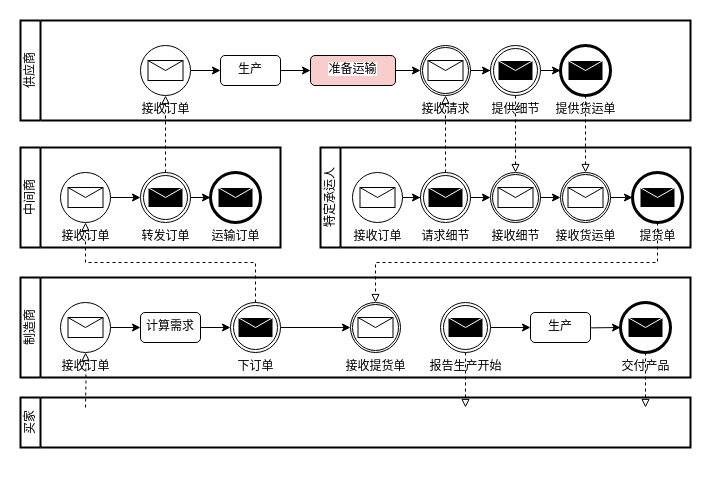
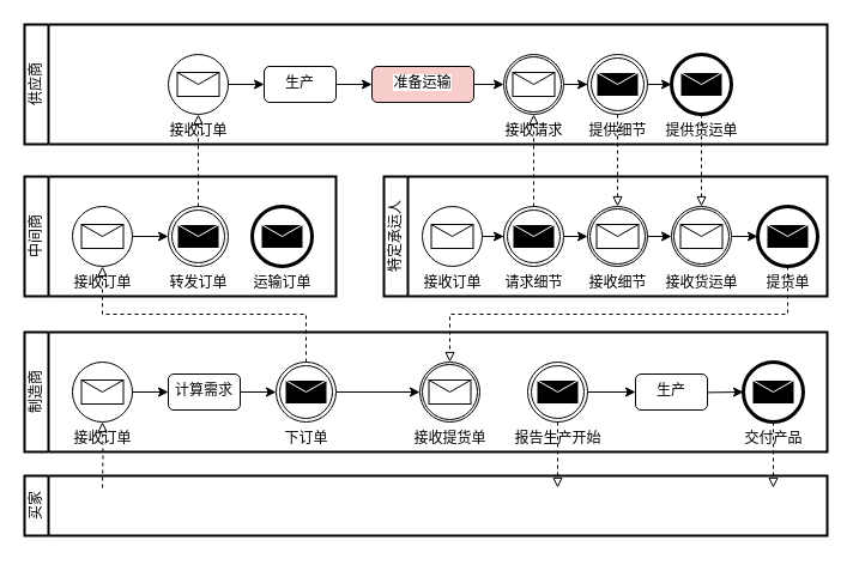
  <mxCell id="0" />
  <mxCell id="1" parent="0" />
  <mxCell id="2" value="供应商" style="swimlane;html=1;startSize=20;fontStyle=0;collapsible=0;horizontal=0;swimlaneLine=1;swimlaneFillColor=#ffffff;strokeWidth=2;whiteSpace=wrap;" vertex="1" parent="1"><mxGeometry x="20" y="20" width="670" height="100" as="geometry" /></mxCell>
  <mxCell id="3" value="" style="edgeStyle=orthogonalEdgeStyle;rounded=0;orthogonalLoop=1;jettySize=auto;html=1;" edge="1" parent="2" source="4" target="6"><mxGeometry relative="1" as="geometry" /></mxCell>
  <mxCell id="4" value="接收订单" style="points=[[0.145,0.145,0],[0.5,0,0],[0.855,0.145,0],[1,0.5,0],[0.855,0.855,0],[0.5,1,0],[0.145,0.855,0],[0,0.5,0]];shape=mxgraph.bpmn.event;html=1;verticalLabelPosition=bottom;labelBackgroundColor=#ffffff;verticalAlign=top;align=center;perimeter=ellipsePerimeter;outlineConnect=0;aspect=fixed;outline=standard;symbol=message;" vertex="1" parent="2"><mxGeometry x="120" y="25" width="50" height="50" as="geometry" /></mxCell>
  <mxCell id="5" value="" style="edgeStyle=orthogonalEdgeStyle;rounded=0;orthogonalLoop=1;jettySize=auto;html=1;" edge="1" parent="2" source="6" target="8"><mxGeometry relative="1" as="geometry" /></mxCell>
  <mxCell id="6" value="生产" style="rounded=1;whiteSpace=wrap;html=1;verticalAlign=top;labelBackgroundColor=#ffffff;" vertex="1" parent="2"><mxGeometry x="200" y="35" width="60" height="30" as="geometry" /></mxCell>
  <mxCell id="7" style="edgeStyle=orthogonalEdgeStyle;rounded=0;orthogonalLoop=1;jettySize=auto;html=1;exitX=1;exitY=0.5;exitDx=0;exitDy=0;" edge="1" parent="2" source="8" target="10"><mxGeometry relative="1" as="geometry" /></mxCell>
  <mxCell id="8" value="准备运输" style="whiteSpace=wrap;html=1;verticalAlign=top;rounded=1;labelBackgroundColor=#ffffff;fillColor=#f8cecc;" vertex="1" parent="2"><mxGeometry x="290" y="35" width="85" height="30" as="geometry" /></mxCell>
  <mxCell id="9" style="edgeStyle=orthogonalEdgeStyle;rounded=0;orthogonalLoop=1;jettySize=auto;html=1;exitX=1;exitY=0.5;exitDx=0;exitDy=0;exitPerimeter=0;" edge="1" parent="2" source="10" target="12"><mxGeometry relative="1" as="geometry" /></mxCell>
  <mxCell id="10" value="接收请求" style="points=[[0.145,0.145,0],[0.5,0,0],[0.855,0.145,0],[1,0.5,0],[0.855,0.855,0],[0.5,1,0],[0.145,0.855,0],[0,0.5,0]];shape=mxgraph.bpmn.event;html=1;verticalLabelPosition=bottom;labelBackgroundColor=#ffffff;verticalAlign=top;align=center;perimeter=ellipsePerimeter;outlineConnect=0;aspect=fixed;outline=boundInt;symbol=message;" vertex="1" parent="2"><mxGeometry x="400" y="25" width="50" height="50" as="geometry" /></mxCell>
  <mxCell id="11" style="edgeStyle=orthogonalEdgeStyle;rounded=0;orthogonalLoop=1;jettySize=auto;html=1;exitX=1;exitY=0.5;exitDx=0;exitDy=0;exitPerimeter=0;" edge="1" parent="2" source="12" target="13"><mxGeometry relative="1" as="geometry" /></mxCell>
  <mxCell id="12" value="提供细节" style="points=[[0.145,0.145,0],[0.5,0,0],[0.855,0.145,0],[1,0.5,0],[0.855,0.855,0],[0.5,1,0],[0.145,0.855,0],[0,0.5,0]];shape=mxgraph.bpmn.event;html=1;verticalLabelPosition=bottom;labelBackgroundColor=#ffffff;verticalAlign=top;align=center;perimeter=ellipsePerimeter;outlineConnect=0;aspect=fixed;outline=throwing;symbol=message;" vertex="1" parent="2"><mxGeometry x="470" y="25" width="50" height="50" as="geometry" /></mxCell>
  <mxCell id="13" value="提供货运单" style="points=[[0.145,0.145,0],[0.5,0,0],[0.855,0.145,0],[1,0.5,0],[0.855,0.855,0],[0.5,1,0],[0.145,0.855,0],[0,0.5,0]];shape=mxgraph.bpmn.event;html=1;verticalLabelPosition=bottom;labelBackgroundColor=#ffffff;verticalAlign=top;align=center;perimeter=ellipsePerimeter;outlineConnect=0;aspect=fixed;outline=end;symbol=message;" vertex="1" parent="2"><mxGeometry x="540" y="25" width="50" height="50" as="geometry" /></mxCell>
  <mxCell id="14" style="edgeStyle=orthogonalEdgeStyle;rounded=0;orthogonalLoop=1;jettySize=auto;html=1;exitX=0.5;exitY=1;exitDx=0;exitDy=0;exitPerimeter=0;" edge="1" parent="2" source="10" target="10"><mxGeometry relative="1" as="geometry" /></mxCell>
  <mxCell id="15" value="中间商" style="swimlane;html=1;startSize=20;fontStyle=0;collapsible=0;horizontal=0;swimlaneLine=1;swimlaneFillColor=#ffffff;strokeWidth=2;whiteSpace=wrap;" vertex="1" parent="1"><mxGeometry x="20" y="147" width="260" height="100" as="geometry" /></mxCell>
  <mxCell id="16" value="" style="edgeStyle=orthogonalEdgeStyle;rounded=0;orthogonalLoop=1;jettySize=auto;html=1;entryX=0;entryY=0.5;entryDx=0;entryDy=0;entryPerimeter=0;" edge="1" parent="15" source="17" target="19"><mxGeometry relative="1" as="geometry"><mxPoint x="170" y="50" as="targetPoint" /></mxGeometry></mxCell>
  <mxCell id="17" value="接收订单" style="points=[[0.145,0.145,0],[0.5,0,0],[0.855,0.145,0],[1,0.5,0],[0.855,0.855,0],[0.5,1,0],[0.145,0.855,0],[0,0.5,0]];shape=mxgraph.bpmn.event;html=1;verticalLabelPosition=bottom;labelBackgroundColor=#ffffff;verticalAlign=top;align=center;perimeter=ellipsePerimeter;outlineConnect=0;aspect=fixed;outline=standard;symbol=message;" vertex="1" parent="15"><mxGeometry x="40" y="25" width="50" height="50" as="geometry" /></mxCell>
- <mxCell id="18" style="edgeStyle=orthogonalEdgeStyle;rounded=0;orthogonalLoop=1;jettySize=auto;html=1;exitX=1;exitY=0.5;exitDx=0;exitDy=0;exitPerimeter=0;" edge="1" parent="15" source="19" target="20"><mxGeometry relative="1" as="geometry" /></mxCell>
  <mxCell id="19" value="转发订单" style="points=[[0.145,0.145,0],[0.5,0,0],[0.855,0.145,0],[1,0.5,0],[0.855,0.855,0],[0.5,1,0],[0.145,0.855,0],[0,0.5,0]];shape=mxgraph.bpmn.event;html=1;verticalLabelPosition=bottom;labelBackgroundColor=#ffffff;verticalAlign=top;align=center;perimeter=ellipsePerimeter;outlineConnect=0;aspect=fixed;outline=throwing;symbol=message;" vertex="1" parent="15"><mxGeometry x="120" y="25" width="50" height="50" as="geometry" /></mxCell>
  <mxCell id="20" value="运输订单" style="points=[[0.145,0.145,0],[0.5,0,0],[0.855,0.145,0],[1,0.5,0],[0.855,0.855,0],[0.5,1,0],[0.145,0.855,0],[0,0.5,0]];shape=mxgraph.bpmn.event;html=1;verticalLabelPosition=bottom;labelBackgroundColor=#ffffff;verticalAlign=top;align=center;perimeter=ellipsePerimeter;outlineConnect=0;aspect=fixed;outline=end;symbol=message;" vertex="1" parent="15"><mxGeometry x="190" y="25" width="50" height="50" as="geometry" /></mxCell>
  <mxCell id="21" value="特定承运人" style="swimlane;html=1;startSize=20;fontStyle=0;collapsible=0;horizontal=0;swimlaneLine=1;swimlaneFillColor=#ffffff;strokeWidth=2;whiteSpace=wrap;" vertex="1" parent="1"><mxGeometry x="320" y="147" width="370" height="100" as="geometry" /></mxCell>
  <mxCell id="22" value="" style="edgeStyle=orthogonalEdgeStyle;rounded=0;orthogonalLoop=1;jettySize=auto;html=1;entryX=0;entryY=0.5;entryDx=0;entryDy=0;entryPerimeter=0;" edge="1" parent="21" source="23" target="24"><mxGeometry relative="1" as="geometry"><mxPoint x="142" y="50" as="targetPoint" /></mxGeometry></mxCell>
  <mxCell id="23" value="接收订单" style="points=[[0.145,0.145,0],[0.5,0,0],[0.855,0.145,0],[1,0.5,0],[0.855,0.855,0],[0.5,1,0],[0.145,0.855,0],[0,0.5,0]];shape=mxgraph.bpmn.event;html=1;verticalLabelPosition=bottom;labelBackgroundColor=#ffffff;verticalAlign=top;align=center;perimeter=ellipsePerimeter;outlineConnect=0;aspect=fixed;outline=standard;symbol=message;" vertex="1" parent="21"><mxGeometry x="32" y="25" width="50" height="50" as="geometry" /></mxCell>
  <mxCell id="24" value="请求细节" style="points=[[0.145,0.145,0],[0.5,0,0],[0.855,0.145,0],[1,0.5,0],[0.855,0.855,0],[0.5,1,0],[0.145,0.855,0],[0,0.5,0]];shape=mxgraph.bpmn.event;html=1;verticalLabelPosition=bottom;labelBackgroundColor=#ffffff;verticalAlign=top;align=center;perimeter=ellipsePerimeter;outlineConnect=0;aspect=fixed;outline=throwing;symbol=message;" vertex="1" parent="21"><mxGeometry x="100" y="25" width="50" height="50" as="geometry" /></mxCell>
  <mxCell id="25" value="提货单" style="points=[[0.145,0.145,0],[0.5,0,0],[0.855,0.145,0],[1,0.5,0],[0.855,0.855,0],[0.5,1,0],[0.145,0.855,0],[0,0.5,0]];shape=mxgraph.bpmn.event;html=1;verticalLabelPosition=bottom;labelBackgroundColor=#ffffff;verticalAlign=top;align=center;perimeter=ellipsePerimeter;outlineConnect=0;aspect=fixed;outline=end;symbol=message;" vertex="1" parent="21"><mxGeometry x="312" y="25" width="50" height="50" as="geometry" /></mxCell>
  <mxCell id="26" style="edgeStyle=orthogonalEdgeStyle;rounded=0;orthogonalLoop=1;jettySize=auto;html=1;exitX=1;exitY=0.5;exitDx=0;exitDy=0;exitPerimeter=0;" edge="1" parent="21" source="27" target="25"><mxGeometry relative="1" as="geometry" /></mxCell>
  <mxCell id="27" value="接收货运单" style="points=[[0.145,0.145,0],[0.5,0,0],[0.855,0.145,0],[1,0.5,0],[0.855,0.855,0],[0.5,1,0],[0.145,0.855,0],[0,0.5,0]];shape=mxgraph.bpmn.event;html=1;verticalLabelPosition=bottom;labelBackgroundColor=#ffffff;verticalAlign=top;align=center;perimeter=ellipsePerimeter;outlineConnect=0;aspect=fixed;outline=boundInt;symbol=message;" vertex="1" parent="21"><mxGeometry x="240" y="25" width="50" height="50" as="geometry" /></mxCell>
  <mxCell id="28" value="接收细节" style="points=[[0.145,0.145,0],[0.5,0,0],[0.855,0.145,0],[1,0.5,0],[0.855,0.855,0],[0.5,1,0],[0.145,0.855,0],[0,0.5,0]];shape=mxgraph.bpmn.event;html=1;verticalLabelPosition=bottom;labelBackgroundColor=#ffffff;verticalAlign=top;align=center;perimeter=ellipsePerimeter;outlineConnect=0;aspect=fixed;outline=boundInt;symbol=message;" vertex="1" parent="21"><mxGeometry x="170" y="25" width="50" height="50" as="geometry" /></mxCell>
  <mxCell id="29" style="edgeStyle=orthogonalEdgeStyle;rounded=0;orthogonalLoop=1;jettySize=auto;html=1;exitX=1;exitY=0.5;exitDx=0;exitDy=0;exitPerimeter=0;entryX=0;entryY=0.5;entryDx=0;entryDy=0;entryPerimeter=0;" edge="1" parent="21" source="24" target="28"><mxGeometry relative="1" as="geometry" /></mxCell>
  <mxCell id="30" style="edgeStyle=orthogonalEdgeStyle;rounded=0;orthogonalLoop=1;jettySize=auto;html=1;exitX=1;exitY=0.5;exitDx=0;exitDy=0;exitPerimeter=0;entryX=0;entryY=0.5;entryDx=0;entryDy=0;entryPerimeter=0;" edge="1" parent="21" source="28" target="27"><mxGeometry relative="1" as="geometry" /></mxCell>
  <mxCell id="31" style="edgeStyle=orthogonalEdgeStyle;rounded=0;orthogonalLoop=1;jettySize=auto;html=1;exitX=0.5;exitY=0;exitDx=0;exitDy=0;exitPerimeter=0;dashed=1;endArrow=block;endFill=0;" edge="1" parent="1" source="19" target="4"><mxGeometry relative="1" as="geometry" /></mxCell>
  <mxCell id="32" style="edgeStyle=orthogonalEdgeStyle;rounded=0;orthogonalLoop=1;jettySize=auto;html=1;exitX=0.5;exitY=0;exitDx=0;exitDy=0;exitPerimeter=0;dashed=1;endArrow=block;endFill=0;" edge="1" parent="1" source="24" target="10"><mxGeometry relative="1" as="geometry" /></mxCell>
  <mxCell id="33" style="edgeStyle=orthogonalEdgeStyle;rounded=0;orthogonalLoop=1;jettySize=auto;html=1;exitX=0.5;exitY=1;exitDx=0;exitDy=0;exitPerimeter=0;entryX=0.5;entryY=0;entryDx=0;entryDy=0;entryPerimeter=0;dashed=1;endArrow=block;endFill=0;" edge="1" parent="1" source="12" target="28"><mxGeometry relative="1" as="geometry" /></mxCell>
  <mxCell id="34" style="edgeStyle=orthogonalEdgeStyle;rounded=0;orthogonalLoop=1;jettySize=auto;html=1;exitX=0.5;exitY=1;exitDx=0;exitDy=0;exitPerimeter=0;entryX=0.5;entryY=0;entryDx=0;entryDy=0;entryPerimeter=0;dashed=1;endArrow=block;endFill=0;" edge="1" parent="1" source="13" target="27"><mxGeometry relative="1" as="geometry"><mxPoint x="525" y="92" as="sourcePoint" /><mxPoint x="525" y="182" as="targetPoint" /></mxGeometry></mxCell>
  <mxCell id="35" value="制造商" style="swimlane;html=1;startSize=20;fontStyle=0;collapsible=0;horizontal=0;swimlaneLine=1;swimlaneFillColor=#ffffff;strokeWidth=2;whiteSpace=wrap;" vertex="1" parent="1"><mxGeometry x="20" y="277" width="670" height="100" as="geometry" /></mxCell>
  <mxCell id="36" value="" style="edgeStyle=orthogonalEdgeStyle;rounded=0;orthogonalLoop=1;jettySize=auto;html=1;" edge="1" parent="35" source="37" target="39"><mxGeometry relative="1" as="geometry" /></mxCell>
  <mxCell id="37" value="接收订单" style="points=[[0.145,0.145,0],[0.5,0,0],[0.855,0.145,0],[1,0.5,0],[0.855,0.855,0],[0.5,1,0],[0.145,0.855,0],[0,0.5,0]];shape=mxgraph.bpmn.event;html=1;verticalLabelPosition=bottom;labelBackgroundColor=#ffffff;verticalAlign=top;align=center;perimeter=ellipsePerimeter;outlineConnect=0;aspect=fixed;outline=standard;symbol=message;" vertex="1" parent="35"><mxGeometry x="40" y="25" width="50" height="50" as="geometry" /></mxCell>
  <mxCell id="38" value="" style="edgeStyle=orthogonalEdgeStyle;rounded=0;orthogonalLoop=1;jettySize=auto;html=1;" edge="1" parent="35" source="39" target="45"><mxGeometry relative="1" as="geometry" /></mxCell>
  <mxCell id="39" value="计算需求" style="rounded=1;whiteSpace=wrap;html=1;verticalAlign=top;labelBackgroundColor=#ffffff;" vertex="1" parent="35"><mxGeometry x="120" y="35" width="60" height="30" as="geometry" /></mxCell>
  <mxCell id="40" value="接收提货单" style="points=[[0.145,0.145,0],[0.5,0,0],[0.855,0.145,0],[1,0.5,0],[0.855,0.855,0],[0.5,1,0],[0.145,0.855,0],[0,0.5,0]];shape=mxgraph.bpmn.event;html=1;verticalLabelPosition=bottom;labelBackgroundColor=#ffffff;verticalAlign=top;align=center;perimeter=ellipsePerimeter;outlineConnect=0;aspect=fixed;outline=boundInt;symbol=message;" vertex="1" parent="35"><mxGeometry x="330" y="25" width="50" height="50" as="geometry" /></mxCell>
  <mxCell id="41" style="edgeStyle=orthogonalEdgeStyle;rounded=0;orthogonalLoop=1;jettySize=auto;html=1;exitX=1;exitY=0.5;exitDx=0;exitDy=0;exitPerimeter=0;" edge="1" parent="35" target="42"><mxGeometry relative="1" as="geometry"><mxPoint x="520" y="50" as="sourcePoint" /></mxGeometry></mxCell>
  <mxCell id="42" value="交付产品" style="points=[[0.145,0.145,0],[0.5,0,0],[0.855,0.145,0],[1,0.5,0],[0.855,0.855,0],[0.5,1,0],[0.145,0.855,0],[0,0.5,0]];shape=mxgraph.bpmn.event;html=1;verticalLabelPosition=bottom;labelBackgroundColor=#ffffff;verticalAlign=top;align=center;perimeter=ellipsePerimeter;outlineConnect=0;aspect=fixed;outline=end;symbol=message;" vertex="1" parent="35"><mxGeometry x="600" y="25" width="50" height="50" as="geometry" /></mxCell>
  <mxCell id="43" style="edgeStyle=orthogonalEdgeStyle;rounded=0;orthogonalLoop=1;jettySize=auto;html=1;exitX=0.5;exitY=1;exitDx=0;exitDy=0;exitPerimeter=0;" edge="1" parent="35" source="40" target="40"><mxGeometry relative="1" as="geometry" /></mxCell>
  <mxCell id="44" value="" style="edgeStyle=orthogonalEdgeStyle;rounded=0;orthogonalLoop=1;jettySize=auto;html=1;" edge="1" parent="35" source="45" target="40"><mxGeometry relative="1" as="geometry" /></mxCell>
  <mxCell id="45" value="下订单" style="points=[[0.145,0.145,0],[0.5,0,0],[0.855,0.145,0],[1,0.5,0],[0.855,0.855,0],[0.5,1,0],[0.145,0.855,0],[0,0.5,0]];shape=mxgraph.bpmn.event;html=1;verticalLabelPosition=bottom;labelBackgroundColor=#ffffff;verticalAlign=top;align=center;perimeter=ellipsePerimeter;outlineConnect=0;aspect=fixed;outline=throwing;symbol=message;" vertex="1" parent="35"><mxGeometry x="210" y="25" width="50" height="50" as="geometry" /></mxCell>
  <mxCell id="46" value="" style="edgeStyle=orthogonalEdgeStyle;rounded=0;orthogonalLoop=1;jettySize=auto;html=1;" edge="1" parent="35" source="47" target="48"><mxGeometry relative="1" as="geometry" /></mxCell>
  <mxCell id="47" value="报告生产开始" style="points=[[0.145,0.145,0],[0.5,0,0],[0.855,0.145,0],[1,0.5,0],[0.855,0.855,0],[0.5,1,0],[0.145,0.855,0],[0,0.5,0]];shape=mxgraph.bpmn.event;html=1;verticalLabelPosition=bottom;labelBackgroundColor=#ffffff;verticalAlign=top;align=center;perimeter=ellipsePerimeter;outlineConnect=0;aspect=fixed;outline=throwing;symbol=message;" vertex="1" parent="35"><mxGeometry x="420" y="25" width="50" height="50" as="geometry" /></mxCell>
  <mxCell id="48" value="生产" style="rounded=1;whiteSpace=wrap;html=1;verticalAlign=top;labelBackgroundColor=#ffffff;" vertex="1" parent="35"><mxGeometry x="510" y="35" width="60" height="30" as="geometry" /></mxCell>
  <mxCell id="49" value="买家" style="swimlane;html=1;startSize=20;fontStyle=0;collapsible=0;horizontal=0;swimlaneLine=1;swimlaneFillColor=#ffffff;strokeWidth=2;whiteSpace=wrap;" vertex="1" parent="1"><mxGeometry x="20" y="397" width="670" height="50" as="geometry" /></mxCell>
  <mxCell id="50" style="edgeStyle=orthogonalEdgeStyle;rounded=0;orthogonalLoop=1;jettySize=auto;html=1;exitX=0.5;exitY=1;exitDx=0;exitDy=0;exitPerimeter=0;" edge="1" parent="49"><mxGeometry relative="1" as="geometry"><mxPoint x="355" y="75" as="sourcePoint" /><mxPoint x="355" y="75" as="targetPoint" /></mxGeometry></mxCell>
  <mxCell id="51" style="edgeStyle=orthogonalEdgeStyle;rounded=0;orthogonalLoop=1;jettySize=auto;html=1;exitX=0.5;exitY=0;exitDx=0;exitDy=0;exitPerimeter=0;dashed=1;endArrow=block;endFill=0;entryX=0.5;entryY=1;entryDx=0;entryDy=0;entryPerimeter=0;" edge="1" parent="1" source="45" target="17"><mxGeometry relative="1" as="geometry"><mxPoint x="175" y="182" as="sourcePoint" /><mxPoint x="175" y="102" as="targetPoint" /></mxGeometry></mxCell>
  <mxCell id="52" style="edgeStyle=orthogonalEdgeStyle;rounded=0;orthogonalLoop=1;jettySize=auto;html=1;exitX=0.5;exitY=1;exitDx=0;exitDy=0;exitPerimeter=0;dashed=1;endArrow=block;endFill=0;entryX=0.5;entryY=0;entryDx=0;entryDy=0;entryPerimeter=0;" edge="1" parent="1" source="25" target="40"><mxGeometry relative="1" as="geometry"><mxPoint x="185" y="192" as="sourcePoint" /><mxPoint x="185" y="112" as="targetPoint" /></mxGeometry></mxCell>
  <mxCell id="53" style="edgeStyle=orthogonalEdgeStyle;rounded=0;orthogonalLoop=1;jettySize=auto;html=1;dashed=1;endArrow=block;endFill=0;" edge="1" parent="1" target="37"><mxGeometry relative="1" as="geometry"><mxPoint x="85" y="407" as="sourcePoint" /><mxPoint x="195" y="122" as="targetPoint" /></mxGeometry></mxCell>
  <mxCell id="54" style="edgeStyle=orthogonalEdgeStyle;rounded=0;orthogonalLoop=1;jettySize=auto;html=1;dashed=1;endArrow=block;endFill=0;exitX=0.5;exitY=1;exitDx=0;exitDy=0;exitPerimeter=0;" edge="1" parent="1" source="47"><mxGeometry relative="1" as="geometry"><mxPoint x="95" y="417" as="sourcePoint" /><mxPoint x="465" y="407" as="targetPoint" /></mxGeometry></mxCell>
  <mxCell id="55" style="edgeStyle=orthogonalEdgeStyle;rounded=0;orthogonalLoop=1;jettySize=auto;html=1;dashed=1;endArrow=block;endFill=0;exitX=0.5;exitY=1;exitDx=0;exitDy=0;exitPerimeter=0;" edge="1" parent="1" source="42"><mxGeometry relative="1" as="geometry"><mxPoint x="475" y="362" as="sourcePoint" /><mxPoint x="645" y="407" as="targetPoint" /></mxGeometry></mxCell>
